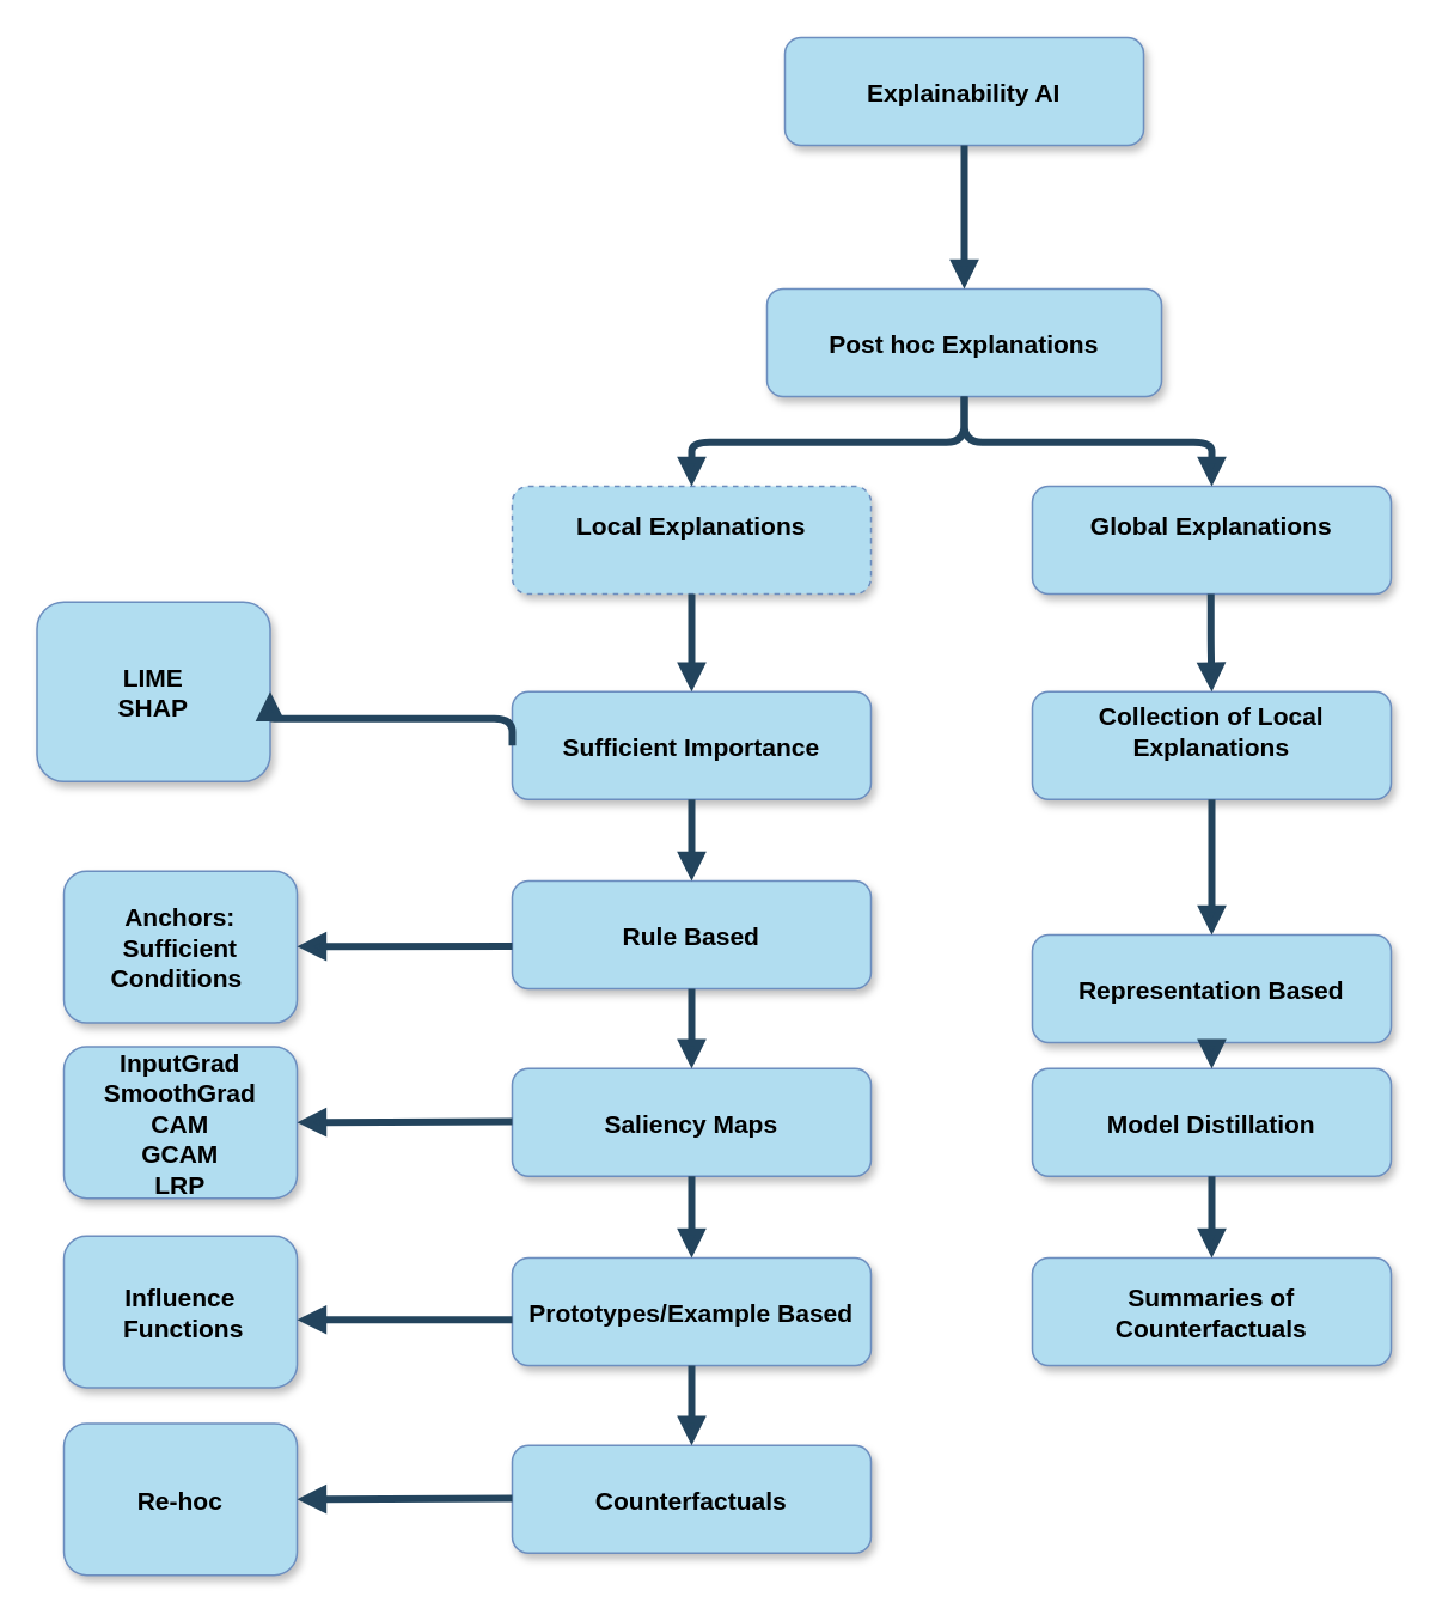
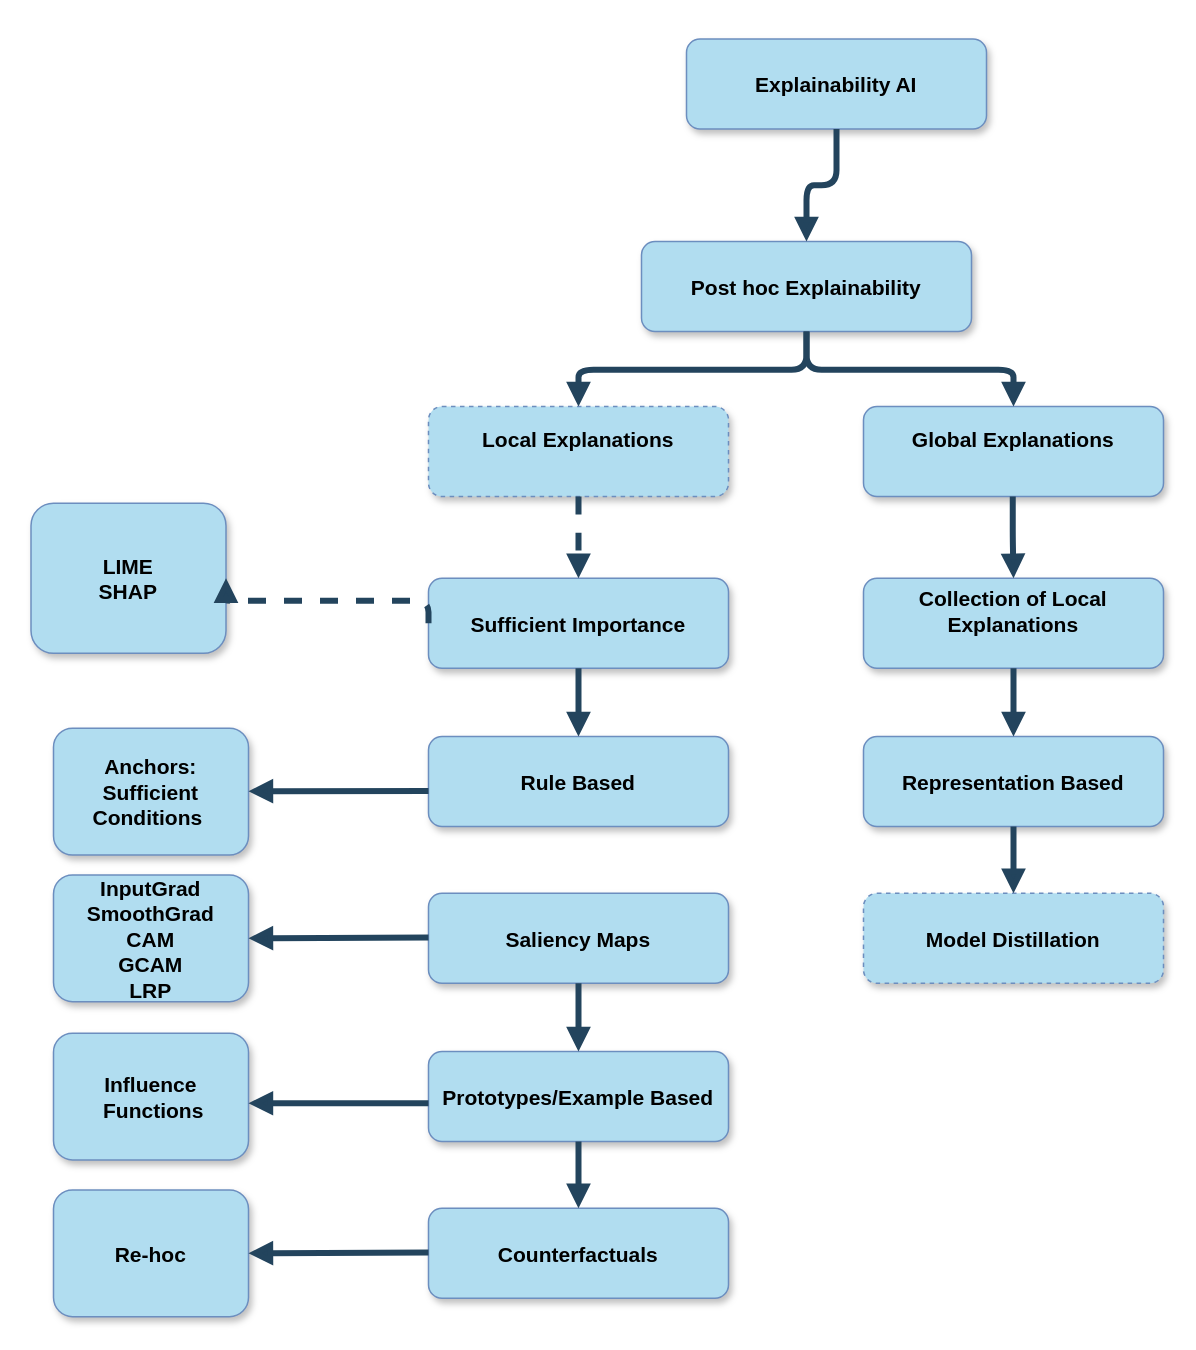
  <mxCell id="0" />
  <mxCell id="1" parent="0" />
- <mxCell id="2" value="Explainability AI" style="rounded=1;shadow=1;fontStyle=1;fontSize=14;fillColor=#B1DDF0;strokeColor=#6c8ebf;" parent="1" vertex="1"><mxGeometry x="437" y="20.5" width="200" height="60" as="geometry" /></mxCell>
- <mxCell id="3" value="Post hoc Explanations" style="rounded=1;shadow=1;fontStyle=1;fontSize=14;fillColor=#B1DDF0;strokeColor=#6c8ebf;" parent="1" vertex="1"><mxGeometry x="427" y="160.5" width="220" height="60" as="geometry" /></mxCell>
+ <mxCell id="2" value="Explainability AI" style="rounded=1;shadow=1;fontStyle=1;fontSize=14;fillColor=#B1DDF0;strokeColor=#6c8ebf;" parent="1" vertex="1"><mxGeometry x="457" y="25.5" width="200" height="60" as="geometry" /></mxCell>
+ <mxCell id="3" value="Post hoc Explainability" style="rounded=1;shadow=1;fontStyle=1;fontSize=14;fillColor=#B1DDF0;strokeColor=#6c8ebf;" parent="1" vertex="1"><mxGeometry x="427" y="160.5" width="220" height="60" as="geometry" /></mxCell>
  <mxCell id="4" value="&#10;Local Explanations&#10;&#10;" style="rounded=1;shadow=1;fontStyle=1;fontSize=14;fillColor=#B1DDF0;strokeColor=#6c8ebf;dashed=1;" parent="1" vertex="1"><mxGeometry x="285" y="270.5" width="200" height="60" as="geometry" /></mxCell>
  <mxCell id="5" value="&#10;Global Explanations&#10;&#10;" style="rounded=1;shadow=1;fontStyle=1;fontSize=14;fillColor=#B1DDF0;strokeColor=#6c8ebf;" parent="1" vertex="1"><mxGeometry x="575" y="270.5" width="200" height="60" as="geometry" /></mxCell>
  <mxCell id="6" value="Sufficient Importance" style="rounded=1;shadow=1;fontStyle=1;fontSize=14;fillColor=#B1DDF0;strokeColor=#6c8ebf;" parent="1" vertex="1"><mxGeometry x="285" y="385" width="200" height="60" as="geometry" /></mxCell>
  <mxCell id="7" value="Rule Based" style="rounded=1;shadow=1;fontStyle=1;fontSize=14;fillColor=#B1DDF0;strokeColor=#6c8ebf;" parent="1" vertex="1"><mxGeometry x="285" y="490.5" width="200" height="60" as="geometry" /></mxCell>
  <mxCell id="8" value="Saliency Maps" style="rounded=1;shadow=1;fontStyle=1;fontSize=14;fillColor=#B1DDF0;strokeColor=#6c8ebf;" parent="1" vertex="1"><mxGeometry x="285" y="595" width="200" height="60" as="geometry" /></mxCell>
  <mxCell id="9" value="Prototypes/Example Based" style="rounded=1;shadow=1;fontStyle=1;fontSize=14;fillColor=#B1DDF0;strokeColor=#6c8ebf;" parent="1" vertex="1"><mxGeometry x="285" y="700.5" width="200" height="60" as="geometry" /></mxCell>
  <mxCell id="10" value="Counterfactuals" style="rounded=1;shadow=1;fontStyle=1;fontSize=14;fillColor=#B1DDF0;strokeColor=#6c8ebf;" parent="1" vertex="1"><mxGeometry x="285" y="805" width="200" height="60" as="geometry" /></mxCell>
  <mxCell id="11" value="&#10;Collection of Local &#10;Explanations&#10;&#10;" style="rounded=1;shadow=1;fontStyle=1;fontSize=14;fillColor=#B1DDF0;strokeColor=#6c8ebf;" parent="1" vertex="1"><mxGeometry x="575" y="385" width="200" height="60" as="geometry" /></mxCell>
- <mxCell id="12" value="Representation Based" style="rounded=1;shadow=1;fontStyle=1;fontSize=14;fillColor=#B1DDF0;strokeColor=#6c8ebf;" parent="1" vertex="1"><mxGeometry x="575" y="520.5" width="200" height="60" as="geometry" /></mxCell>
- <mxCell id="13" value="Model Distillation" style="rounded=1;shadow=1;fontStyle=1;fontSize=14;fillColor=#B1DDF0;strokeColor=#6c8ebf;" parent="1" vertex="1"><mxGeometry x="575" y="595" width="200" height="60" as="geometry" /></mxCell>
- <mxCell id="14" value="Summaries of &#10;Counterfactuals " style="rounded=1;shadow=1;fontStyle=1;fontSize=14;fillColor=#B1DDF0;strokeColor=#6c8ebf;" parent="1" vertex="1"><mxGeometry x="575" y="700.5" width="200" height="60" as="geometry" /></mxCell>
+ <mxCell id="12" value="Representation Based" style="rounded=1;shadow=1;fontStyle=1;fontSize=14;fillColor=#B1DDF0;strokeColor=#6c8ebf;" parent="1" vertex="1"><mxGeometry x="575" y="490.5" width="200" height="60" as="geometry" /></mxCell>
+ <mxCell id="13" value="Model Distillation" style="rounded=1;shadow=1;fontStyle=1;fontSize=14;fillColor=#B1DDF0;strokeColor=#6c8ebf;dashed=1;" parent="1" vertex="1"><mxGeometry x="575" y="595" width="200" height="60" as="geometry" /></mxCell>
  <mxCell id="15" value="" style="edgeStyle=elbowEdgeStyle;elbow=vertical;strokeWidth=4;endArrow=block;endFill=1;fontStyle=1;strokeColor=#23445D;" parent="1" source="2" target="3" edge="1"><mxGeometry x="22" y="165.5" width="100" height="100" as="geometry"><mxPoint x="-213" y="80.5" as="sourcePoint" /><mxPoint x="-113" y="-19.5" as="targetPoint" /></mxGeometry></mxCell>
  <mxCell id="16" value="" style="edgeStyle=elbowEdgeStyle;elbow=vertical;strokeWidth=4;endArrow=block;endFill=1;fontStyle=1;strokeColor=#23445D;" parent="1" source="3" target="4" edge="1"><mxGeometry x="22" y="165.5" width="100" height="100" as="geometry"><mxPoint x="-213" y="80.5" as="sourcePoint" /><mxPoint x="-113" y="-19.5" as="targetPoint" /></mxGeometry></mxCell>
  <mxCell id="17" value="" style="edgeStyle=elbowEdgeStyle;elbow=vertical;strokeWidth=4;endArrow=block;endFill=1;fontStyle=1;strokeColor=#23445D;" parent="1" source="3" target="5" edge="1"><mxGeometry x="22" y="165.5" width="100" height="100" as="geometry"><mxPoint x="-213" y="80.5" as="sourcePoint" /><mxPoint x="-113" y="-19.5" as="targetPoint" /></mxGeometry></mxCell>
  <mxCell id="18" value="" style="edgeStyle=elbowEdgeStyle;elbow=vertical;strokeWidth=4;endArrow=block;endFill=1;fontStyle=1;strokeColor=#23445D;" parent="1" source="6" target="7" edge="1"><mxGeometry x="62" y="165.5" width="100" height="100" as="geometry"><mxPoint x="-173" y="80.5" as="sourcePoint" /><mxPoint x="-73" y="-19.5" as="targetPoint" /></mxGeometry></mxCell>
- <mxCell id="19" value="" style="edgeStyle=elbowEdgeStyle;elbow=vertical;strokeWidth=4;endArrow=block;endFill=1;fontStyle=1;strokeColor=#23445D;" parent="1" source="7" target="8" edge="1"><mxGeometry x="62" y="175.5" width="100" height="100" as="geometry"><mxPoint x="-173" y="90.5" as="sourcePoint" /><mxPoint x="-73" y="-9.5" as="targetPoint" /></mxGeometry></mxCell>
  <mxCell id="20" value="" style="edgeStyle=elbowEdgeStyle;elbow=vertical;strokeWidth=4;endArrow=block;endFill=1;fontStyle=1;strokeColor=#23445D;" parent="1" source="8" target="9" edge="1"><mxGeometry x="62" y="185.5" width="100" height="100" as="geometry"><mxPoint x="-173" y="100.5" as="sourcePoint" /><mxPoint x="-73" y="0.5" as="targetPoint" /></mxGeometry></mxCell>
  <mxCell id="21" value="" style="edgeStyle=elbowEdgeStyle;elbow=vertical;strokeWidth=4;endArrow=block;endFill=1;fontStyle=1;strokeColor=#23445D;" parent="1" source="9" target="10" edge="1"><mxGeometry x="62" y="195.5" width="100" height="100" as="geometry"><mxPoint x="-173" y="110.5" as="sourcePoint" /><mxPoint x="-73" y="10.5" as="targetPoint" /></mxGeometry></mxCell>
  <mxCell id="22" value="" style="edgeStyle=elbowEdgeStyle;elbow=vertical;strokeWidth=4;endArrow=block;endFill=1;fontStyle=1;strokeColor=#23445D;" parent="1" source="11" target="12" edge="1"><mxGeometry x="72" y="165.5" width="100" height="100" as="geometry"><mxPoint x="-163" y="80.5" as="sourcePoint" /><mxPoint x="-63" y="-19.5" as="targetPoint" /></mxGeometry></mxCell>
  <mxCell id="23" value="" style="edgeStyle=elbowEdgeStyle;elbow=vertical;strokeWidth=4;endArrow=block;endFill=1;fontStyle=1;strokeColor=#23445D;" parent="1" source="12" target="13" edge="1"><mxGeometry x="72" y="175.5" width="100" height="100" as="geometry"><mxPoint x="-163" y="90.5" as="sourcePoint" /><mxPoint x="-63" y="-9.5" as="targetPoint" /></mxGeometry></mxCell>
- <mxCell id="24" value="" style="edgeStyle=elbowEdgeStyle;elbow=vertical;strokeWidth=4;endArrow=block;endFill=1;fontStyle=1;strokeColor=#23445D;" parent="1" source="13" target="14" edge="1"><mxGeometry x="72" y="185.5" width="100" height="100" as="geometry"><mxPoint x="-163" y="100.5" as="sourcePoint" /><mxPoint x="-63" y="0.5" as="targetPoint" /></mxGeometry></mxCell>
- <mxCell id="25" value="" style="edgeStyle=elbowEdgeStyle;elbow=vertical;strokeWidth=4;endArrow=block;endFill=1;fontStyle=1;strokeColor=#23445D;entryX=0.5;entryY=0;entryDx=0;entryDy=0;exitX=0.5;exitY=1;exitDx=0;exitDy=0;" parent="1" source="4" target="6" edge="1"><mxGeometry x="-210.5" y="410" width="100" height="100" as="geometry"><mxPoint x="304.5" y="325" as="sourcePoint" /><mxPoint x="305" y="375" as="targetPoint" /></mxGeometry></mxCell>
+ <mxCell id="25" value="" style="edgeStyle=elbowEdgeStyle;elbow=vertical;strokeWidth=4;endArrow=block;endFill=1;fontStyle=1;strokeColor=#23445D;entryX=0.5;entryY=0;entryDx=0;entryDy=0;exitX=0.5;exitY=1;exitDx=0;exitDy=0;dashed=1;" parent="1" source="4" target="6" edge="1"><mxGeometry x="-210.5" y="410" width="100" height="100" as="geometry"><mxPoint x="304.5" y="325" as="sourcePoint" /><mxPoint x="305" y="375" as="targetPoint" /></mxGeometry></mxCell>
  <mxCell id="26" value="" style="edgeStyle=elbowEdgeStyle;elbow=vertical;strokeWidth=4;endArrow=block;endFill=1;fontStyle=1;strokeColor=#23445D;" parent="1" edge="1"><mxGeometry x="159.5" y="415.5" width="100" height="100" as="geometry"><mxPoint x="674.5" y="330.5" as="sourcePoint" /><mxPoint x="675" y="385" as="targetPoint" /></mxGeometry></mxCell>
  <mxCell id="27" value="LIME&#10;SHAP" style="rounded=1;shadow=1;fontStyle=1;fontSize=14;fillColor=#B1DDF0;strokeColor=#6c8ebf;" parent="1" vertex="1"><mxGeometry x="20" y="335" width="130" height="100" as="geometry" /></mxCell>
- <mxCell id="28" value="" style="edgeStyle=elbowEdgeStyle;elbow=vertical;strokeWidth=4;endArrow=block;endFill=1;fontStyle=1;strokeColor=#23445D;entryX=1;entryY=0.5;entryDx=0;entryDy=0;exitX=0;exitY=0.5;exitDx=0;exitDy=0;" parent="1" source="6" target="27" edge="1"><mxGeometry x="-200.5" y="420" width="100" height="100" as="geometry"><mxPoint x="395" y="340.5" as="sourcePoint" /><mxPoint x="395" y="395" as="targetPoint" /></mxGeometry></mxCell>
+ <mxCell id="28" value="" style="edgeStyle=elbowEdgeStyle;elbow=vertical;strokeWidth=4;endArrow=block;endFill=1;fontStyle=1;strokeColor=#23445D;entryX=1;entryY=0.5;entryDx=0;entryDy=0;exitX=0;exitY=0.5;exitDx=0;exitDy=0;dashed=1;" parent="1" source="6" target="27" edge="1"><mxGeometry x="-200.5" y="420" width="100" height="100" as="geometry"><mxPoint x="395" y="340.5" as="sourcePoint" /><mxPoint x="395" y="395" as="targetPoint" /></mxGeometry></mxCell>
  <mxCell id="29" value="Anchors: &#10;Sufficient &#10;Conditions " style="rounded=1;shadow=1;fontStyle=1;fontSize=14;fillColor=#B1DDF0;strokeColor=#6c8ebf;" parent="1" vertex="1"><mxGeometry x="35" y="485" width="130" height="84.5" as="geometry" /></mxCell>
  <mxCell id="30" value="InputGrad&#10;SmoothGrad &#10;CAM&#10;GCAM&#10;LRP" style="rounded=1;shadow=1;fontStyle=1;fontSize=14;fillColor=#B1DDF0;strokeColor=#6c8ebf;" parent="1" vertex="1"><mxGeometry x="35" y="582.75" width="130" height="84.5" as="geometry" /></mxCell>
  <mxCell id="31" value="" style="edgeStyle=elbowEdgeStyle;elbow=vertical;strokeWidth=4;endArrow=block;endFill=1;fontStyle=1;strokeColor=#23445D;entryX=1;entryY=0.5;entryDx=0;entryDy=0;exitX=0;exitY=0.5;exitDx=0;exitDy=0;" parent="1" edge="1"><mxGeometry x="-200.5" y="531.75" width="100" height="100" as="geometry"><mxPoint x="285" y="526.75" as="sourcePoint" /><mxPoint x="165" y="526.75" as="targetPoint" /></mxGeometry></mxCell>
  <mxCell id="32" value="" style="edgeStyle=elbowEdgeStyle;elbow=vertical;strokeWidth=4;endArrow=block;endFill=1;fontStyle=1;strokeColor=#23445D;entryX=1;entryY=0.5;entryDx=0;entryDy=0;exitX=0;exitY=0.5;exitDx=0;exitDy=0;" parent="1" edge="1"><mxGeometry x="-200.5" y="629.5" width="100" height="100" as="geometry"><mxPoint x="285" y="624.5" as="sourcePoint" /><mxPoint x="165" y="624.5" as="targetPoint" /></mxGeometry></mxCell>
  <mxCell id="33" value="Influence&#10; Functions" style="rounded=1;shadow=1;fontStyle=1;fontSize=14;fillColor=#B1DDF0;strokeColor=#6c8ebf;" parent="1" vertex="1"><mxGeometry x="35" y="688.25" width="130" height="84.5" as="geometry" /></mxCell>
  <mxCell id="34" value="" style="edgeStyle=elbowEdgeStyle;elbow=vertical;strokeWidth=4;endArrow=block;endFill=1;fontStyle=1;strokeColor=#23445D;entryX=1;entryY=0.5;entryDx=0;entryDy=0;exitX=0;exitY=0.5;exitDx=0;exitDy=0;" parent="1" edge="1"><mxGeometry x="-200.5" y="740" width="100" height="100" as="geometry"><mxPoint x="285" y="735" as="sourcePoint" /><mxPoint x="165" y="735" as="targetPoint" /></mxGeometry></mxCell>
  <mxCell id="35" value="Re-hoc" style="rounded=1;shadow=1;fontStyle=1;fontSize=14;fillColor=#B1DDF0;strokeColor=#6c8ebf;" parent="1" vertex="1"><mxGeometry x="35" y="792.75" width="130" height="84.5" as="geometry" /></mxCell>
  <mxCell id="36" value="" style="edgeStyle=elbowEdgeStyle;elbow=vertical;strokeWidth=4;endArrow=block;endFill=1;fontStyle=1;strokeColor=#23445D;entryX=1;entryY=0.5;entryDx=0;entryDy=0;exitX=0;exitY=0.5;exitDx=0;exitDy=0;" parent="1" edge="1"><mxGeometry x="-200.5" y="839.5" width="100" height="100" as="geometry"><mxPoint x="285" y="834.5" as="sourcePoint" /><mxPoint x="165" y="834.5" as="targetPoint" /></mxGeometry></mxCell>
